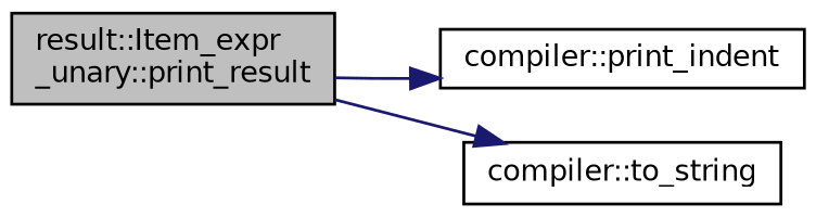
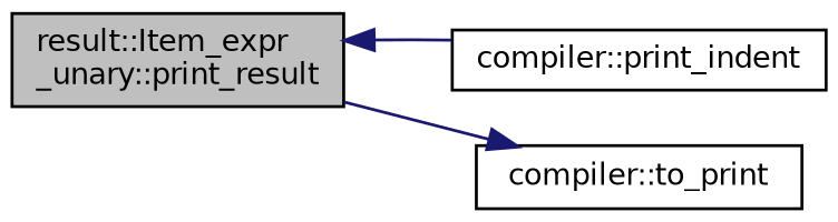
  digraph {
    rankdir=LR
    node [color=black fillcolor=white fontname=Helvetica fontsize=10 shape=record style=filled]
    edge [color=midnightblue fontname=Helvetica fontsize=10 labelfontname=Helvetica labelfontsize=10 style=solid]
    n1 [fillcolor=grey75 fontcolor=black height=0.2 label="result::Item_expr\l_unary::print_result" width=0.4]
    n2 [height=0.2 label="compiler::print_indent" width=0.4]
-   n3 [height=0.2 label="compiler::to_string" width=0.4]
-   n1 -> n2
+   n3 [height=0.2 label="compiler::to_print" width=0.4]
+   n2 -> n1
    n1 -> n3
  }
